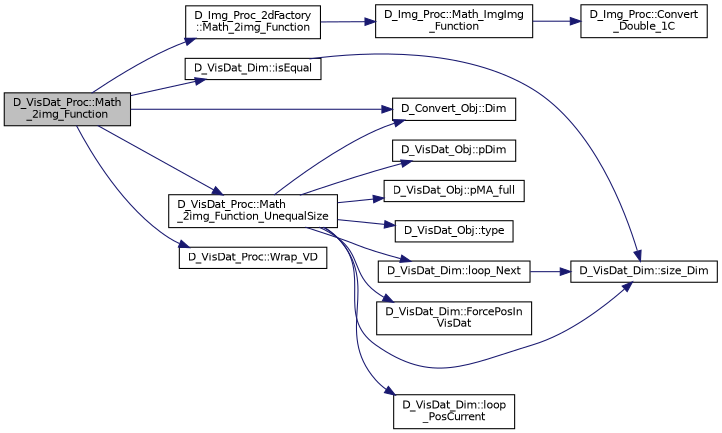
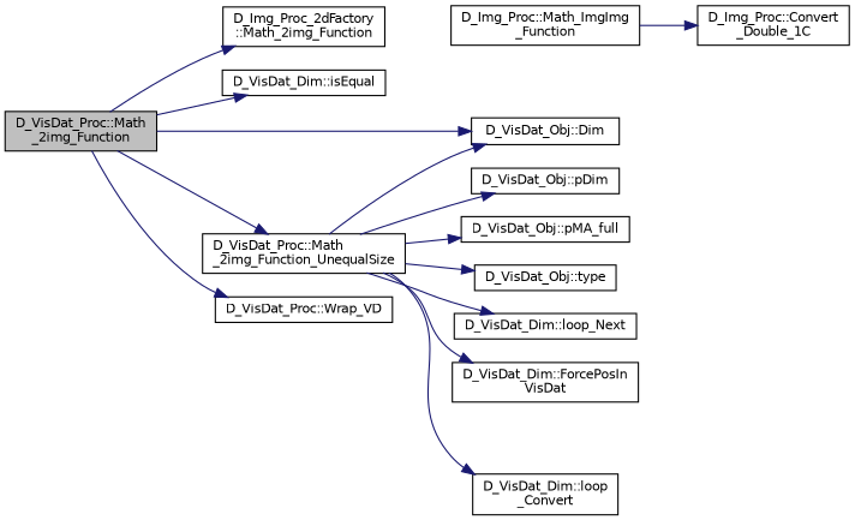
  digraph {
    rankdir=LR
    node [color=black fillcolor=white fontname=Helvetica fontsize=10 shape=record style=filled]
    edge [color=midnightblue fontname=Helvetica fontsize=10 labelfontname=Helvetica labelfontsize=10 style=solid]
    n1 [fillcolor=grey75 fontcolor=black height=0.2 label="D_VisDat_Proc::Math\l_2img_Function" width=0.4]
-   n2 [height=0.2 label="D_Convert_Obj::Dim" width=0.4]
+   n2 [height=0.2 label="D_VisDat_Obj::Dim" width=0.4]
    n3 [height=0.2 label="D_VisDat_Dim::isEqual" width=0.4]
    n4 [height=0.2 label="D_Img_Proc_2dFactory\l::Math_2img_Function" width=0.4]
    n5 [height=0.2 label="D_VisDat_Proc::Math\l_2img_Function_UnequalSize" width=0.4]
    n6 [height=0.2 label="D_VisDat_Proc::Wrap_VD" width=0.4]
-   n7 [height=0.2 label="D_VisDat_Dim::size_Dim" width=0.4]
    n8 [height=0.2 label="D_Img_Proc::Math_ImgImg\l_Function" width=0.4]
    n9 [height=0.2 label="D_VisDat_Dim::ForcePosIn\lVisDat" width=0.4]
    n10 [height=0.2 label="D_VisDat_Dim::loop_Next" width=0.4]
-   n11 [height=0.2 label="D_VisDat_Dim::loop\l_PosCurrent" width=0.4]
+   n11 [height=0.2 label="D_VisDat_Dim::loop\l_Convert" width=0.4]
    n12 [height=0.2 label="D_VisDat_Obj::pDim" width=0.4]
    n13 [height=0.2 label="D_VisDat_Obj::pMA_full" width=0.4]
    n14 [height=0.2 label="D_VisDat_Obj::type" width=0.4]
    n15 [height=0.2 label="D_Img_Proc::Convert\l_Double_1C" width=0.4]
    n1 -> n2
    n1 -> n3
    n1 -> n4
    n1 -> n5
    n1 -> n6
-   n3 -> n7
-   n4 -> n8
    n5 -> n2
-   n5 -> n7
    n5 -> n9
    n5 -> n10
    n5 -> n11
    n5 -> n12
    n5 -> n13
    n5 -> n14
    n8 -> n15
-   n10 -> n7
  }
